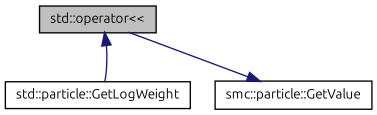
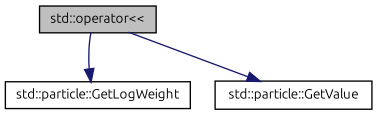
  digraph {
    fontname=Ubuntu
    rankdir=TB
    node [color=black fillcolor=white fontname=Ubuntu fontsize=10 shape=record style=filled]
    edge [color=midnightblue fontname=Ubuntu fontsize=10 labelfontname=Helvetica labelfontsize=10 style=solid]
    n1 [fillcolor=grey75 fontcolor=black height=0.2 label="std::operator\<\<" width=0.4]
    n2 [height=0.2 label="std::particle::GetLogWeight" width=0.4]
-   n3 [height=0.2 label="smc::particle::GetValue" width=0.4]
-   n2 -> n1
+   n3 [height=0.2 label="std::particle::GetValue" width=0.4]
+   n1 -> n2
    n1 -> n3
  }
